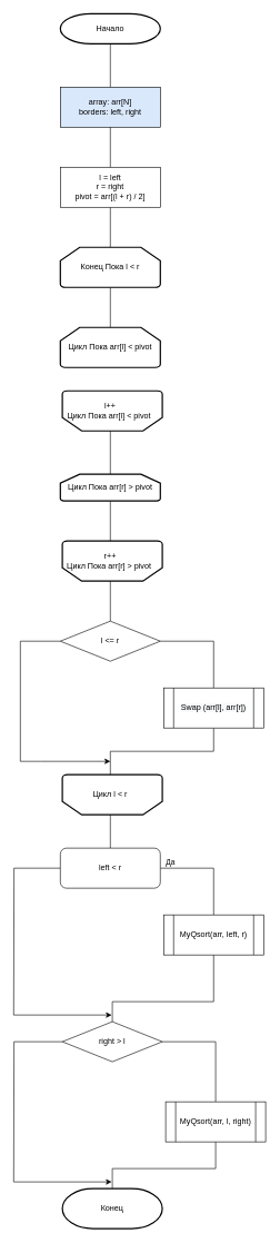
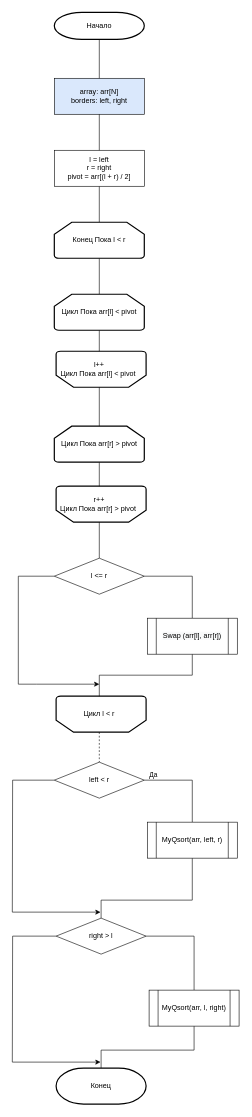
  <mxCell id="0" />
  <mxCell id="1" parent="0" />
  <mxCell id="2" value="Начало" style="strokeWidth=2;html=1;shape=mxgraph.flowchart.terminator;whiteSpace=wrap;" vertex="1" parent="1"><mxGeometry x="90" y="20" width="150" height="45" as="geometry" /></mxCell>
  <mxCell id="3" value="array: arr[N]&lt;br&gt;borders: left, right" style="rounded=0;whiteSpace=wrap;html=1;labelBackgroundColor=none;fillColor=#dae8fc;" vertex="1" parent="1"><mxGeometry x="90" y="130" width="150" height="60" as="geometry" /></mxCell>
  <mxCell id="4" style="edgeStyle=orthogonalEdgeStyle;rounded=0;orthogonalLoop=1;jettySize=auto;html=1;exitX=0.5;exitY=1;exitDx=0;exitDy=0;entryX=0.5;entryY=0;entryDx=0;entryDy=0;entryPerimeter=0;endArrow=none;endFill=0;" edge="1" parent="1" source="5" target="12"><mxGeometry relative="1" as="geometry" /></mxCell>
  <mxCell id="5" value="l = left&lt;br&gt;r = right&lt;br&gt;pivot = arr[(l + r) / 2]" style="rounded=0;whiteSpace=wrap;html=1;labelBackgroundColor=none;" vertex="1" parent="1"><mxGeometry x="90" y="250" width="150" height="60" as="geometry" /></mxCell>
  <mxCell id="6" value="" style="endArrow=none;html=1;entryX=0.5;entryY=1;entryDx=0;entryDy=0;entryPerimeter=0;exitX=0.5;exitY=0;exitDx=0;exitDy=0;" edge="1" parent="1" source="3" target="2"><mxGeometry width="50" height="50" relative="1" as="geometry"><mxPoint x="160" y="330" as="sourcePoint" /><mxPoint x="210" y="280" as="targetPoint" /></mxGeometry></mxCell>
  <mxCell id="7" value="" style="endArrow=none;html=1;exitX=0.5;exitY=1;exitDx=0;exitDy=0;entryX=0.5;entryY=0;entryDx=0;entryDy=0;entryPerimeter=0;" edge="1" parent="1" source="3"><mxGeometry width="50" height="50" relative="1" as="geometry"><mxPoint x="150" y="240" as="sourcePoint" /><mxPoint x="165" y="250" as="targetPoint" /></mxGeometry></mxCell>
  <mxCell id="8" value="" style="strokeWidth=2;html=1;shape=mxgraph.flowchart.loop_limit;whiteSpace=wrap;labelBackgroundColor=none;rotation=-180;align=center;" vertex="1" parent="1"><mxGeometry x="93" y="1160" width="150" height="60" as="geometry" /></mxCell>
- <mxCell id="9" style="edgeStyle=orthogonalEdgeStyle;rounded=0;orthogonalLoop=1;jettySize=auto;html=1;exitX=0.5;exitY=1;exitDx=0;exitDy=0;entryX=0.5;entryY=0;entryDx=0;entryDy=0;endArrow=none;endFill=0;" edge="1" parent="1" source="10" target="32"><mxGeometry relative="1" as="geometry" /></mxCell>
+ <mxCell id="9" style="edgeStyle=orthogonalEdgeStyle;rounded=0;orthogonalLoop=1;jettySize=auto;html=1;exitX=0.5;exitY=1;exitDx=0;exitDy=0;entryX=0.5;entryY=0;entryDx=0;entryDy=0;endArrow=none;endFill=0;dashed=1;" edge="1" parent="1" source="10" target="32"><mxGeometry relative="1" as="geometry" /></mxCell>
  <mxCell id="10" value="Цикл l &amp;lt; r" style="text;html=1;strokeColor=none;fillColor=none;align=center;verticalAlign=middle;whiteSpace=wrap;rounded=0;labelBackgroundColor=none;" vertex="1" parent="1"><mxGeometry x="85" y="1160" width="160" height="60" as="geometry" /></mxCell>
  <mxCell id="11" style="edgeStyle=orthogonalEdgeStyle;rounded=0;orthogonalLoop=1;jettySize=auto;html=1;exitX=0.5;exitY=1;exitDx=0;exitDy=0;exitPerimeter=0;entryX=0.5;entryY=0;entryDx=0;entryDy=0;entryPerimeter=0;endArrow=none;endFill=0;" edge="1" parent="1" source="12" target="17"><mxGeometry relative="1" as="geometry" /></mxCell>
  <mxCell id="12" value="Конец Пока l &amp;lt; r" style="strokeWidth=2;html=1;shape=mxgraph.flowchart.loop_limit;whiteSpace=wrap;labelBackgroundColor=none;" vertex="1" parent="1"><mxGeometry x="90" y="370" width="150" height="60" as="geometry" /></mxCell>
  <mxCell id="13" value="" style="strokeWidth=2;html=1;shape=mxgraph.flowchart.loop_limit;whiteSpace=wrap;labelBackgroundColor=none;rotation=-180;align=center;" vertex="1" parent="1"><mxGeometry x="93" y="585" width="150" height="60" as="geometry" /></mxCell>
  <mxCell id="14" style="edgeStyle=orthogonalEdgeStyle;rounded=0;orthogonalLoop=1;jettySize=auto;html=1;exitX=0.5;exitY=1;exitDx=0;exitDy=0;entryX=0.5;entryY=0;entryDx=0;entryDy=0;entryPerimeter=0;endArrow=none;endFill=0;" edge="1" parent="1" source="15" target="22"><mxGeometry relative="1" as="geometry" /></mxCell>
  <mxCell id="15" value="l++&lt;br&gt;Цикл Пока arr[l] &amp;lt; pivot&amp;nbsp;" style="text;html=1;strokeColor=none;fillColor=none;align=center;verticalAlign=middle;whiteSpace=wrap;rounded=0;labelBackgroundColor=none;" vertex="1" parent="1"><mxGeometry x="85" y="585" width="160" height="60" as="geometry" /></mxCell>
+ <mxCell id="16" style="edgeStyle=orthogonalEdgeStyle;rounded=0;orthogonalLoop=1;jettySize=auto;html=1;exitX=0.5;exitY=1;exitDx=0;exitDy=0;exitPerimeter=0;entryX=0.5;entryY=0;entryDx=0;entryDy=0;endArrow=none;endFill=0;" edge="1" parent="1" source="17" target="15"><mxGeometry relative="1" as="geometry" /></mxCell>
  <mxCell id="17" value="Цикл Пока arr[l] &amp;lt; pivot" style="strokeWidth=2;html=1;shape=mxgraph.flowchart.loop_limit;whiteSpace=wrap;labelBackgroundColor=none;" vertex="1" parent="1"><mxGeometry x="90" y="490" width="150" height="60" as="geometry" /></mxCell>
  <mxCell id="18" value="" style="strokeWidth=2;html=1;shape=mxgraph.flowchart.loop_limit;whiteSpace=wrap;labelBackgroundColor=none;rotation=-180;align=center;" vertex="1" parent="1"><mxGeometry x="93" y="810" width="150" height="60" as="geometry" /></mxCell>
  <mxCell id="19" style="edgeStyle=orthogonalEdgeStyle;rounded=0;orthogonalLoop=1;jettySize=auto;html=1;exitX=0.5;exitY=1;exitDx=0;exitDy=0;entryX=0.5;entryY=0;entryDx=0;entryDy=0;endArrow=none;endFill=0;" edge="1" parent="1" source="20" target="25"><mxGeometry relative="1" as="geometry" /></mxCell>
  <mxCell id="20" value="r++&lt;br&gt;Цикл Пока arr[r] &amp;gt; pivot&amp;nbsp;" style="text;html=1;strokeColor=none;fillColor=none;align=center;verticalAlign=middle;whiteSpace=wrap;rounded=0;labelBackgroundColor=none;" vertex="1" parent="1"><mxGeometry x="85" y="810" width="160" height="60" as="geometry" /></mxCell>
  <mxCell id="21" style="edgeStyle=orthogonalEdgeStyle;rounded=0;orthogonalLoop=1;jettySize=auto;html=1;exitX=0.5;exitY=1;exitDx=0;exitDy=0;exitPerimeter=0;entryX=0.5;entryY=0;entryDx=0;entryDy=0;endArrow=none;endFill=0;" edge="1" parent="1" source="22" target="20"><mxGeometry relative="1" as="geometry" /></mxCell>
- <mxCell id="22" value="Цикл Пока arr[r] &amp;gt; pivot" style="strokeWidth=2;html=1;shape=mxgraph.flowchart.loop_limit;whiteSpace=wrap;labelBackgroundColor=none;" vertex="1" parent="1"><mxGeometry x="90" y="710" width="150" height="40" as="geometry" /></mxCell>
+ <mxCell id="22" value="Цикл Пока arr[r] &amp;gt; pivot" style="strokeWidth=2;html=1;shape=mxgraph.flowchart.loop_limit;whiteSpace=wrap;labelBackgroundColor=none;" vertex="1" parent="1"><mxGeometry x="90" y="710" width="150" height="60" as="geometry" /></mxCell>
  <mxCell id="23" style="edgeStyle=orthogonalEdgeStyle;rounded=0;orthogonalLoop=1;jettySize=auto;html=1;exitX=1;exitY=0.5;exitDx=0;exitDy=0;entryX=0.5;entryY=0;entryDx=0;entryDy=0;endArrow=none;endFill=0;" edge="1" parent="1" source="25" target="27"><mxGeometry relative="1" as="geometry" /></mxCell>
  <mxCell id="24" style="edgeStyle=orthogonalEdgeStyle;rounded=0;orthogonalLoop=1;jettySize=auto;html=1;exitX=0;exitY=0.5;exitDx=0;exitDy=0;endArrow=none;endFill=0;" edge="1" parent="1" source="25"><mxGeometry relative="1" as="geometry"><mxPoint x="60" y="1140" as="targetPoint" /><Array as="points"><mxPoint x="30" y="960" /><mxPoint x="30" y="1140" /></Array></mxGeometry></mxCell>
  <mxCell id="25" value="l &amp;lt;= r" style="rhombus;whiteSpace=wrap;html=1;" vertex="1" parent="1"><mxGeometry x="90" y="930" width="150" height="60" as="geometry" /></mxCell>
  <mxCell id="26" style="edgeStyle=orthogonalEdgeStyle;rounded=0;orthogonalLoop=1;jettySize=auto;html=1;exitX=0.5;exitY=1;exitDx=0;exitDy=0;entryX=0.5;entryY=0;entryDx=0;entryDy=0;endArrow=none;endFill=0;" edge="1" parent="1" source="27" target="10"><mxGeometry relative="1" as="geometry" /></mxCell>
  <mxCell id="27" value="&lt;span style=&quot;color: rgb(0 , 0 , 0) ; font-family: &amp;#34;helvetica&amp;#34; ; font-size: 12px ; font-style: normal ; font-weight: 400 ; letter-spacing: normal ; text-align: center ; text-indent: 0px ; text-transform: none ; word-spacing: 0px ; background-color: rgb(248 , 249 , 250) ; display: inline ; float: none&quot;&gt;Swap (arr[l], arr[r])&lt;/span&gt;&lt;br&gt;" style="shape=process;whiteSpace=wrap;html=1;backgroundOutline=1;" vertex="1" parent="1"><mxGeometry x="245" y="1030" width="150" height="60" as="geometry" /></mxCell>
  <mxCell id="28" value="" style="endArrow=classic;html=1;" edge="1" parent="1"><mxGeometry width="50" height="50" relative="1" as="geometry"><mxPoint x="60" y="1140" as="sourcePoint" /><mxPoint x="165" y="1140" as="targetPoint" /></mxGeometry></mxCell>
  <mxCell id="29" style="edgeStyle=orthogonalEdgeStyle;rounded=0;orthogonalLoop=1;jettySize=auto;html=1;exitX=1;exitY=0.5;exitDx=0;exitDy=0;entryX=0.5;entryY=0;entryDx=0;entryDy=0;endArrow=none;endFill=0;" edge="1" parent="1" source="32" target="37"><mxGeometry relative="1" as="geometry" /></mxCell>
  <mxCell id="30" value="Да" style="edgeLabel;html=1;align=center;verticalAlign=middle;resizable=0;points=[];" vertex="1" connectable="0" parent="29"><mxGeometry x="-0.732" y="5" relative="1" as="geometry"><mxPoint x="-6" y="-5" as="offset" /></mxGeometry></mxCell>
  <mxCell id="31" style="edgeStyle=orthogonalEdgeStyle;rounded=0;orthogonalLoop=1;jettySize=auto;html=1;exitX=0;exitY=0.5;exitDx=0;exitDy=0;endArrow=none;endFill=0;" edge="1" parent="1" source="32"><mxGeometry relative="1" as="geometry"><mxPoint x="20" y="1520" as="targetPoint" /></mxGeometry></mxCell>
- <mxCell id="32" value="left &amp;lt; r" style="whiteSpace=wrap;html=1;rounded=1;" vertex="1" parent="1"><mxGeometry x="90" y="1270" width="150" height="60" as="geometry" /></mxCell>
+ <mxCell id="32" value="left &amp;lt; r" style="rhombus;whiteSpace=wrap;html=1;" vertex="1" parent="1"><mxGeometry x="90" y="1270" width="150" height="60" as="geometry" /></mxCell>
  <mxCell id="33" style="edgeStyle=orthogonalEdgeStyle;rounded=0;orthogonalLoop=1;jettySize=auto;html=1;exitX=1;exitY=0.5;exitDx=0;exitDy=0;entryX=0.5;entryY=0;entryDx=0;entryDy=0;endArrow=none;endFill=0;" edge="1" parent="1" source="35" target="39"><mxGeometry relative="1" as="geometry" /></mxCell>
  <mxCell id="34" style="edgeStyle=orthogonalEdgeStyle;rounded=0;orthogonalLoop=1;jettySize=auto;html=1;exitX=0;exitY=0.5;exitDx=0;exitDy=0;endArrow=none;endFill=0;" edge="1" parent="1" source="35"><mxGeometry relative="1" as="geometry"><mxPoint x="20" y="1770" as="targetPoint" /></mxGeometry></mxCell>
  <mxCell id="35" value="right &amp;gt; l" style="rhombus;whiteSpace=wrap;html=1;" vertex="1" parent="1"><mxGeometry x="93" y="1530" width="150" height="60" as="geometry" /></mxCell>
  <mxCell id="36" style="edgeStyle=orthogonalEdgeStyle;rounded=0;orthogonalLoop=1;jettySize=auto;html=1;exitX=0.5;exitY=1;exitDx=0;exitDy=0;entryX=0.5;entryY=0;entryDx=0;entryDy=0;endArrow=none;endFill=0;" edge="1" parent="1" source="37" target="35"><mxGeometry relative="1" as="geometry"><Array as="points"><mxPoint x="320" y="1500" /><mxPoint x="168" y="1500" /></Array></mxGeometry></mxCell>
  <mxCell id="37" value="&lt;font face=&quot;helvetica&quot;&gt;MyQsort(arr, left, r)&lt;/font&gt;" style="shape=process;whiteSpace=wrap;html=1;backgroundOutline=1;" vertex="1" parent="1"><mxGeometry x="245" y="1370" width="150" height="60" as="geometry" /></mxCell>
  <mxCell id="38" style="edgeStyle=orthogonalEdgeStyle;rounded=0;orthogonalLoop=1;jettySize=auto;html=1;exitX=0.5;exitY=1;exitDx=0;exitDy=0;entryX=0.5;entryY=0;entryDx=0;entryDy=0;entryPerimeter=0;endArrow=none;endFill=0;" edge="1" parent="1" source="39" target="41"><mxGeometry relative="1" as="geometry"><Array as="points"><mxPoint x="323" y="1750" /><mxPoint x="168" y="1750" /></Array></mxGeometry></mxCell>
  <mxCell id="39" value="&lt;font face=&quot;helvetica&quot;&gt;MyQsort(arr, l, right)&lt;/font&gt;" style="shape=process;whiteSpace=wrap;html=1;backgroundOutline=1;" vertex="1" parent="1"><mxGeometry x="248" y="1650" width="150" height="60" as="geometry" /></mxCell>
  <mxCell id="40" value="" style="endArrow=classic;html=1;" edge="1" parent="1"><mxGeometry width="50" height="50" relative="1" as="geometry"><mxPoint x="20" y="1520" as="sourcePoint" /><mxPoint x="167" y="1520" as="targetPoint" /></mxGeometry></mxCell>
  <mxCell id="41" value="Конец" style="strokeWidth=2;html=1;shape=mxgraph.flowchart.terminator;whiteSpace=wrap;" vertex="1" parent="1"><mxGeometry x="93" y="1780" width="150" height="60" as="geometry" /></mxCell>
  <mxCell id="42" value="" style="endArrow=classic;html=1;" edge="1" parent="1"><mxGeometry width="50" height="50" relative="1" as="geometry"><mxPoint x="20" y="1770" as="sourcePoint" /><mxPoint x="167" y="1770" as="targetPoint" /></mxGeometry></mxCell>
